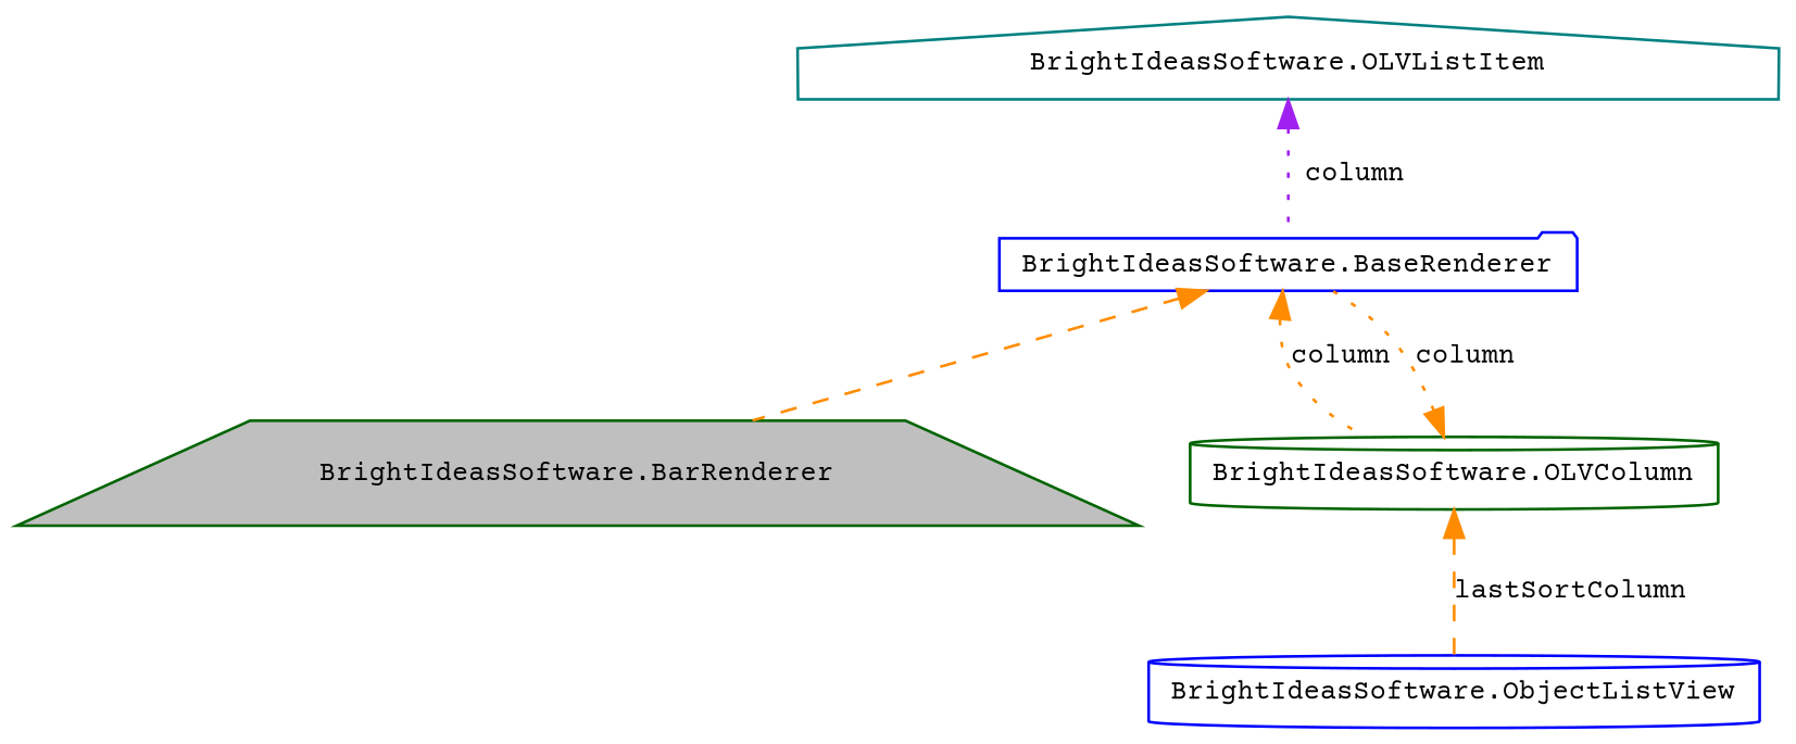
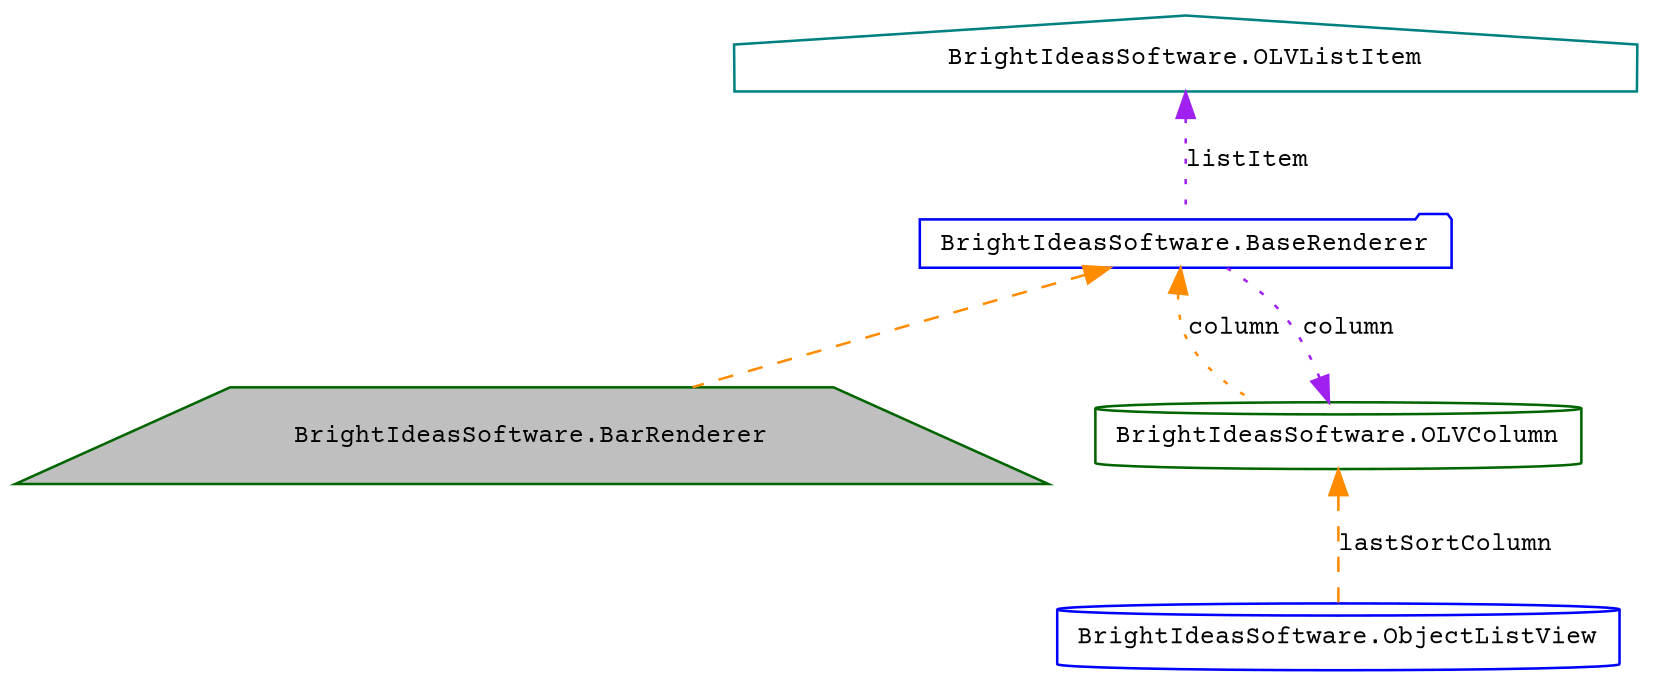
  digraph {
    fontname="Courier Prime"
    node [color=darkgreen fillcolor=white fontname="Courier Prime" fontsize=10 shape=cylinder style=filled]
    edge [color=darkorange dir=back fontname="Courier Prime" fontsize=10 labelfontname="FreeSans.ttf" labelfontsize=10 style=dotted]
    n1 [fillcolor=grey75 fontcolor=black height=0.2 label="BrightIdeasSoftware.BarRenderer" shape=trapezium width=0.4]
    n2 [color=blue height=0.2 label="BrightIdeasSoftware.BaseRenderer" shape=folder width=0.4]
    n3 [height=0.2 label="BrightIdeasSoftware.OLVColumn" width=0.4]
    n4 [color=blue height=0.2 label="BrightIdeasSoftware.ObjectListView" width=0.4]
    n5 [color=teal height=0.2 label="BrightIdeasSoftware.OLVListItem" shape=house width=0.4]
    n2 -> n1 [style=dashed]
    n2 -> n3 [label=column]
-   n3 -> n2 [label=column]
+   n3 -> n2 [color=purple label=column]
    n3 -> n4 [label=lastSortColumn style=dashed]
-   n5 -> n2 [color=purple label=column]
+   n5 -> n2 [color=purple label=listItem]
  }
